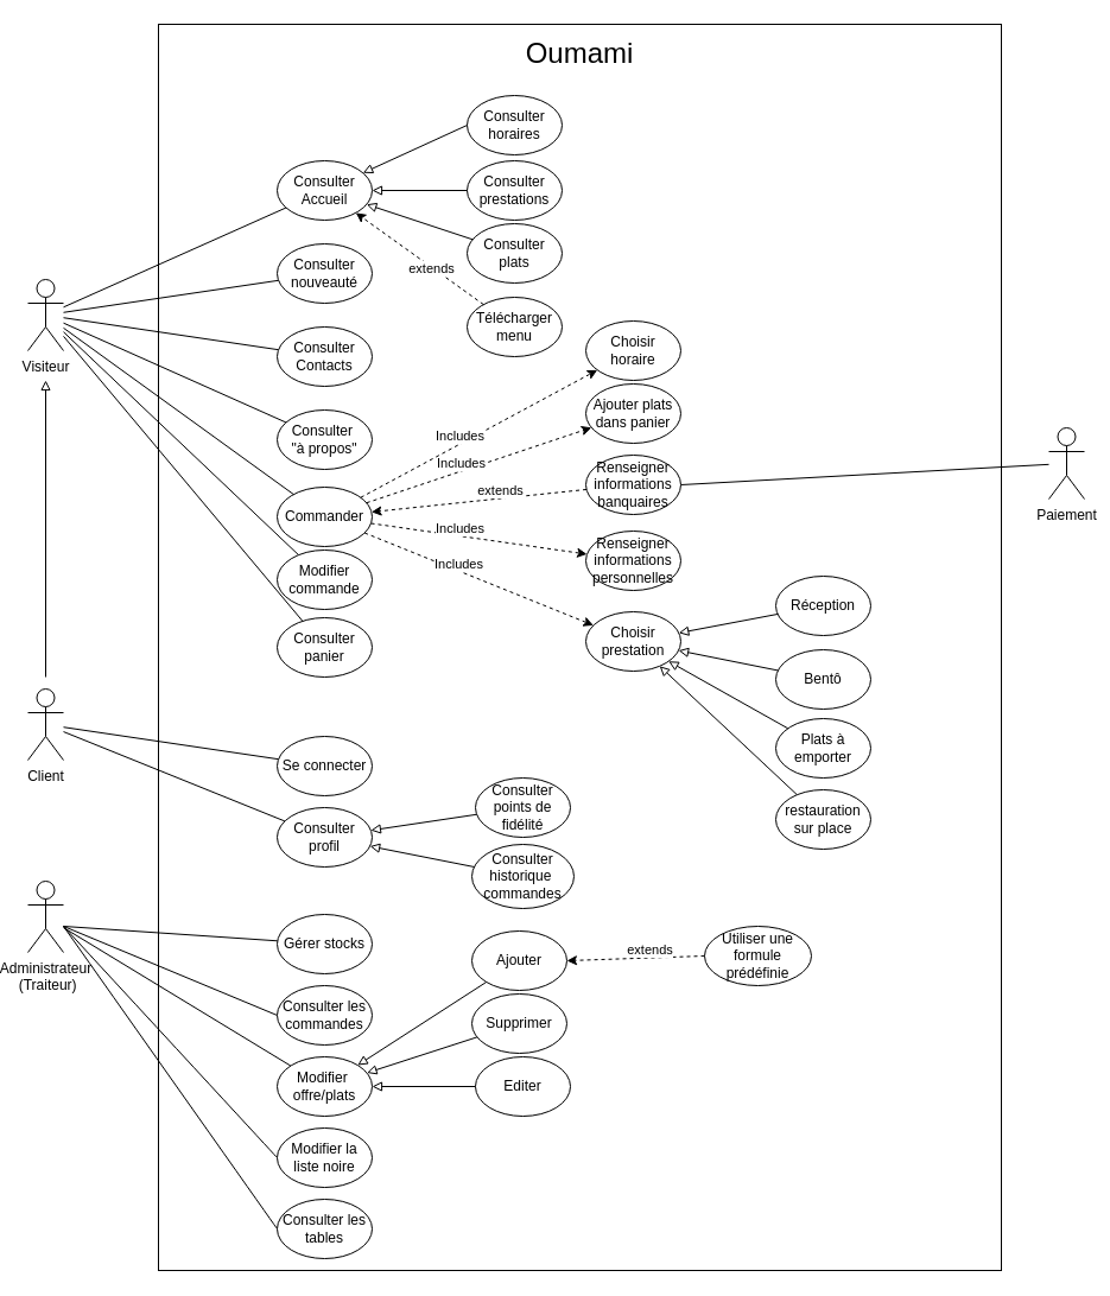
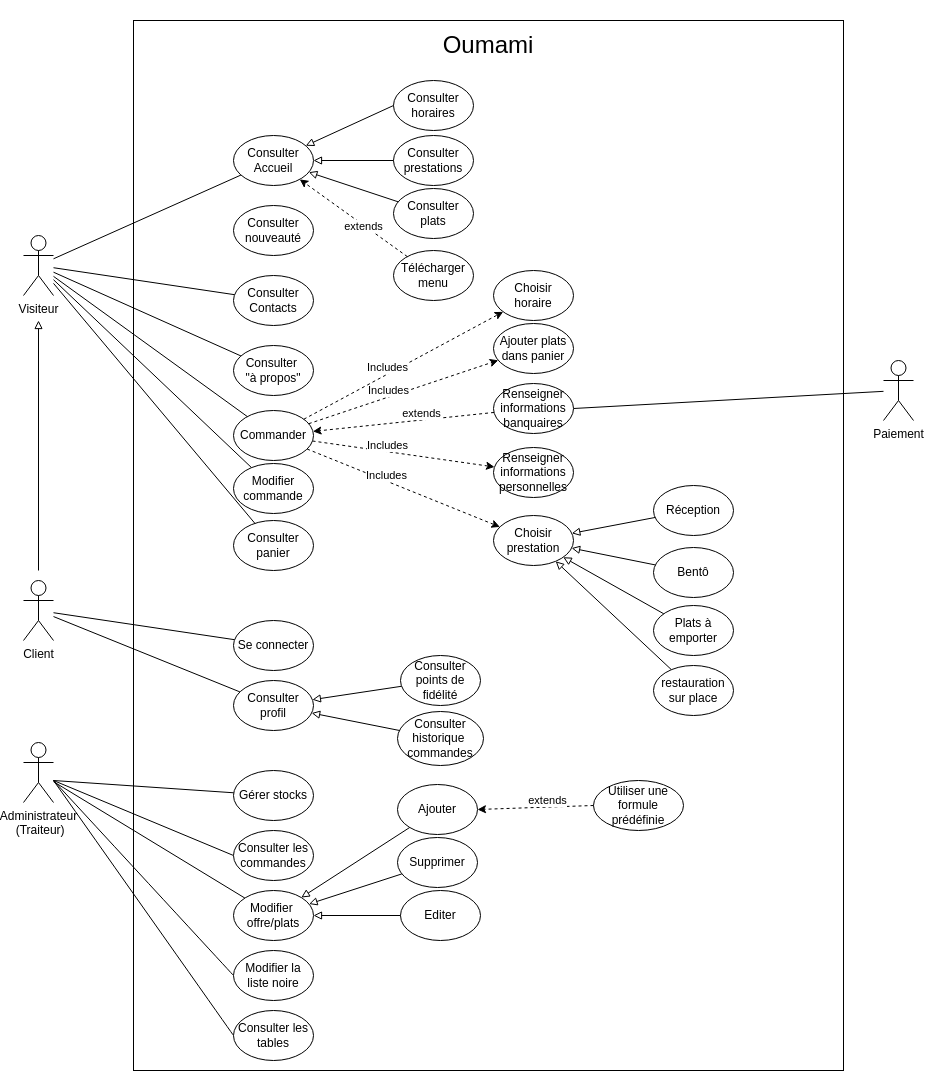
  <mxCell id="0" />
  <mxCell id="1" parent="0" />
  <mxCell id="2" value="" style="rounded=0;whiteSpace=wrap;html=1;" vertex="1" parent="1"><mxGeometry x="130" y="20" width="710" height="1050" as="geometry" /></mxCell>
  <mxCell id="3" value="Visiteur" style="shape=umlActor;verticalLabelPosition=bottom;verticalAlign=top;html=1;outlineConnect=0;" parent="1" vertex="1"><mxGeometry x="20" y="235" width="30" height="60" as="geometry" /></mxCell>
  <mxCell id="4" value="&lt;div&gt;Administrateur&lt;/div&gt;&lt;div&gt;&amp;nbsp;(Traiteur)&lt;/div&gt;" style="shape=umlActor;verticalLabelPosition=bottom;verticalAlign=top;html=1;outlineConnect=0;" parent="1" vertex="1"><mxGeometry x="20" y="742" width="30" height="60" as="geometry" /></mxCell>
  <mxCell id="5" value="Consulter profil" style="ellipse;whiteSpace=wrap;html=1;" parent="1" vertex="1"><mxGeometry x="230" y="680" width="80" height="50" as="geometry" /></mxCell>
  <mxCell id="6" value="&lt;div&gt;Consulter&lt;/div&gt;&lt;div&gt;nouveauté&lt;br&gt;&lt;/div&gt;" style="ellipse;whiteSpace=wrap;html=1;" parent="1" vertex="1"><mxGeometry x="230" y="205" width="80" height="50" as="geometry" /></mxCell>
  <mxCell id="7" value="&lt;div&gt;Consulter&lt;/div&gt;&lt;div&gt;Accueil&lt;/div&gt;" style="ellipse;whiteSpace=wrap;html=1;" parent="1" vertex="1"><mxGeometry x="230" y="135" width="80" height="50" as="geometry" /></mxCell>
  <mxCell id="8" value="Consulter Contacts" style="ellipse;whiteSpace=wrap;html=1;" parent="1" vertex="1"><mxGeometry x="230" y="275" width="80" height="50" as="geometry" /></mxCell>
  <mxCell id="9" value="&lt;div&gt;Consulter&amp;nbsp;&lt;/div&gt;&lt;div&gt;&quot;à propos&quot;&lt;/div&gt;" style="ellipse;whiteSpace=wrap;html=1;" parent="1" vertex="1"><mxGeometry x="230" y="345" width="80" height="50" as="geometry" /></mxCell>
  <mxCell id="10" value="Commander" style="ellipse;whiteSpace=wrap;html=1;" parent="1" vertex="1"><mxGeometry x="230" y="410" width="80" height="50" as="geometry" /></mxCell>
  <mxCell id="11" value="" style="endArrow=none;html=1;rounded=0;" parent="1" source="3" target="7" edge="1"><mxGeometry width="50" height="50" relative="1" as="geometry"><mxPoint x="370" y="425" as="sourcePoint" /><mxPoint x="420" y="375" as="targetPoint" /></mxGeometry></mxCell>
- <mxCell id="12" value="" style="endArrow=none;html=1;rounded=0;" parent="1" source="3" target="6" edge="1"><mxGeometry width="50" height="50" relative="1" as="geometry"><mxPoint x="370" y="425" as="sourcePoint" /><mxPoint x="420" y="375" as="targetPoint" /></mxGeometry></mxCell>
  <mxCell id="13" value="" style="endArrow=none;html=1;rounded=0;" parent="1" source="3" target="8" edge="1"><mxGeometry width="50" height="50" relative="1" as="geometry"><mxPoint x="370" y="425" as="sourcePoint" /><mxPoint x="420" y="375" as="targetPoint" /></mxGeometry></mxCell>
  <mxCell id="14" value="" style="endArrow=none;html=1;rounded=0;" parent="1" source="3" target="9" edge="1"><mxGeometry width="50" height="50" relative="1" as="geometry"><mxPoint x="370" y="425" as="sourcePoint" /><mxPoint x="420" y="375" as="targetPoint" /></mxGeometry></mxCell>
  <mxCell id="15" value="" style="endArrow=none;html=1;rounded=0;" parent="1" source="3" target="10" edge="1"><mxGeometry width="50" height="50" relative="1" as="geometry"><mxPoint x="0" y="375" as="sourcePoint" /><mxPoint x="193" y="510" as="targetPoint" /></mxGeometry></mxCell>
  <mxCell id="16" value="Supprimer" style="ellipse;whiteSpace=wrap;html=1;" parent="1" vertex="1"><mxGeometry x="394" y="837" width="80" height="50" as="geometry" /></mxCell>
  <mxCell id="17" value="Ajouter" style="ellipse;whiteSpace=wrap;html=1;" parent="1" vertex="1"><mxGeometry x="394" y="784" width="80" height="50" as="geometry" /></mxCell>
  <mxCell id="18" value="&lt;div&gt;Modifier&amp;nbsp;&lt;/div&gt;&lt;div&gt;offre/plats&lt;/div&gt;" style="ellipse;whiteSpace=wrap;html=1;" parent="1" vertex="1"><mxGeometry x="230" y="890" width="80" height="50" as="geometry" /></mxCell>
  <mxCell id="19" value="Client" style="shape=umlActor;verticalLabelPosition=bottom;verticalAlign=top;html=1;outlineConnect=0;" parent="1" vertex="1"><mxGeometry x="20" y="580" width="30" height="60" as="geometry" /></mxCell>
  <mxCell id="20" value="" style="endArrow=none;html=1;rounded=0;" parent="1" source="4" target="18" edge="1"><mxGeometry width="50" height="50" relative="1" as="geometry"><mxPoint x="430" y="600" as="sourcePoint" /><mxPoint x="480" y="550" as="targetPoint" /></mxGeometry></mxCell>
  <mxCell id="21" value="" style="endArrow=block;html=1;rounded=0;endFill=0;" parent="1" edge="1"><mxGeometry width="50" height="50" relative="1" as="geometry"><mxPoint x="35" y="570" as="sourcePoint" /><mxPoint x="35" y="320" as="targetPoint" /></mxGeometry></mxCell>
  <mxCell id="22" value="Consulter points de fidélité" style="ellipse;whiteSpace=wrap;html=1;" parent="1" vertex="1"><mxGeometry x="397" y="655" width="80" height="50" as="geometry" /></mxCell>
  <mxCell id="23" value="Consulter prestations" style="ellipse;whiteSpace=wrap;html=1;" parent="1" vertex="1"><mxGeometry x="390" y="135" width="80" height="50" as="geometry" /></mxCell>
  <mxCell id="24" value="Consulter plats" style="ellipse;whiteSpace=wrap;html=1;" parent="1" vertex="1"><mxGeometry x="390" y="188" width="80" height="50" as="geometry" /></mxCell>
  <mxCell id="25" value="Consulter horaires" style="ellipse;whiteSpace=wrap;html=1;" parent="1" vertex="1"><mxGeometry x="390" y="80" width="80" height="50" as="geometry" /></mxCell>
  <mxCell id="26" value="" style="endArrow=block;html=1;rounded=0;endFill=0;exitX=0;exitY=0.5;exitDx=0;exitDy=0;" parent="1" source="25" target="7" edge="1"><mxGeometry width="50" height="50" relative="1" as="geometry"><mxPoint x="45" y="590" as="sourcePoint" /><mxPoint x="45" y="305" as="targetPoint" /></mxGeometry></mxCell>
  <mxCell id="27" value="" style="endArrow=block;html=1;rounded=0;endFill=0;" parent="1" source="23" target="7" edge="1"><mxGeometry width="50" height="50" relative="1" as="geometry"><mxPoint x="400" y="135" as="sourcePoint" /><mxPoint x="316" y="160" as="targetPoint" /></mxGeometry></mxCell>
  <mxCell id="28" value="" style="endArrow=block;html=1;rounded=0;endFill=0;" parent="1" source="24" target="7" edge="1"><mxGeometry width="50" height="50" relative="1" as="geometry"><mxPoint x="410" y="145" as="sourcePoint" /><mxPoint x="326" y="170" as="targetPoint" /></mxGeometry></mxCell>
  <mxCell id="29" value="" style="endArrow=block;html=1;rounded=0;endFill=0;" parent="1" source="17" target="18" edge="1"><mxGeometry width="50" height="50" relative="1" as="geometry"><mxPoint x="408" y="233" as="sourcePoint" /><mxPoint x="312" y="185" as="targetPoint" /></mxGeometry></mxCell>
  <mxCell id="30" value="" style="endArrow=block;html=1;rounded=0;endFill=0;" parent="1" source="16" target="18" edge="1"><mxGeometry width="50" height="50" relative="1" as="geometry"><mxPoint x="394" y="764" as="sourcePoint" /><mxPoint x="316" y="786" as="targetPoint" /></mxGeometry></mxCell>
  <mxCell id="31" value="" style="endArrow=classic;html=1;rounded=0;dashed=1;" parent="1" source="10" target="33" edge="1"><mxGeometry width="50" height="50" relative="1" as="geometry"><mxPoint x="400" y="470" as="sourcePoint" /><mxPoint x="450" y="420" as="targetPoint" /></mxGeometry></mxCell>
  <mxCell id="32" value="Includes" style="edgeLabel;html=1;align=center;verticalAlign=bottom;resizable=0;points=[];" parent="31" connectable="0" vertex="1"><mxGeometry x="-0.164" y="-2" relative="1" as="geometry"><mxPoint x="-1" as="offset" /></mxGeometry></mxCell>
  <mxCell id="33" value="Ajouter plats dans panier" style="ellipse;whiteSpace=wrap;html=1;" parent="1" vertex="1"><mxGeometry x="490" y="323" width="80" height="50" as="geometry" /></mxCell>
  <mxCell id="34" value="&lt;font style=&quot;font-size: 24px;&quot;&gt;Oumami&lt;/font&gt;" style="text;html=1;align=center;verticalAlign=middle;whiteSpace=wrap;rounded=0;" parent="1" vertex="1"><mxGeometry x="455" y="30" width="60" height="30" as="geometry" /></mxCell>
  <mxCell id="35" value="Télécharger menu" style="ellipse;whiteSpace=wrap;html=1;" parent="1" vertex="1"><mxGeometry x="390" y="250" width="80" height="50" as="geometry" /></mxCell>
  <mxCell id="36" value="" style="endArrow=classic;html=1;rounded=0;dashed=1;" parent="1" source="35" target="7" edge="1"><mxGeometry width="50" height="50" relative="1" as="geometry"><mxPoint x="400" y="510" as="sourcePoint" /><mxPoint x="450" y="460" as="targetPoint" /></mxGeometry></mxCell>
  <mxCell id="37" value="extends" style="edgeLabel;html=1;align=center;verticalAlign=middle;resizable=0;points=[];" parent="36" connectable="0" vertex="1"><mxGeometry x="-0.184" y="1" relative="1" as="geometry"><mxPoint as="offset" /></mxGeometry></mxCell>
  <mxCell id="38" value="" style="endArrow=block;html=1;rounded=0;endFill=0;" parent="1" source="22" target="5" edge="1"><mxGeometry width="50" height="50" relative="1" as="geometry"><mxPoint x="410" y="125" as="sourcePoint" /><mxPoint x="322" y="165" as="targetPoint" /></mxGeometry></mxCell>
  <mxCell id="39" value="" style="endArrow=none;html=1;rounded=0;" parent="1" source="19" target="5" edge="1"><mxGeometry width="50" height="50" relative="1" as="geometry"><mxPoint x="400" y="510" as="sourcePoint" /><mxPoint x="450" y="460" as="targetPoint" /></mxGeometry></mxCell>
  <mxCell id="40" value="Editer" style="ellipse;whiteSpace=wrap;html=1;" parent="1" vertex="1"><mxGeometry x="397" y="890" width="80" height="50" as="geometry" /></mxCell>
  <mxCell id="41" value="" style="endArrow=block;html=1;rounded=0;endFill=0;" parent="1" source="40" target="18" edge="1"><mxGeometry width="50" height="50" relative="1" as="geometry"><mxPoint x="390" y="787" as="sourcePoint" /><mxPoint x="320" y="794" as="targetPoint" /></mxGeometry></mxCell>
  <mxCell id="42" value="Gérer stocks" style="ellipse;whiteSpace=wrap;html=1;" parent="1" vertex="1"><mxGeometry x="230" y="770" width="80" height="50" as="geometry" /></mxCell>
  <mxCell id="43" value="" style="endArrow=none;html=1;rounded=0;" parent="1" target="42" edge="1"><mxGeometry width="50" height="50" relative="1" as="geometry"><mxPoint x="50" y="780" as="sourcePoint" /><mxPoint x="450" y="530" as="targetPoint" /></mxGeometry></mxCell>
  <mxCell id="44" value="Renseigner informations personnelles" style="ellipse;whiteSpace=wrap;html=1;" parent="1" vertex="1"><mxGeometry x="490" y="447" width="80" height="50" as="geometry" /></mxCell>
  <mxCell id="45" value="" style="endArrow=classic;html=1;rounded=0;dashed=1;" parent="1" source="10" target="44" edge="1"><mxGeometry width="50" height="50" relative="1" as="geometry"><mxPoint x="308" y="492" as="sourcePoint" /><mxPoint x="412" y="423" as="targetPoint" /></mxGeometry></mxCell>
  <mxCell id="46" value="Includes" style="edgeLabel;html=1;align=center;verticalAlign=bottom;resizable=0;points=[];" parent="45" connectable="0" vertex="1"><mxGeometry x="-0.164" y="-2" relative="1" as="geometry"><mxPoint x="-1" as="offset" /></mxGeometry></mxCell>
  <mxCell id="47" style="rounded=0;orthogonalLoop=1;jettySize=auto;html=1;exitX=1;exitY=0.5;exitDx=0;exitDy=0;endArrow=none;endFill=0;" parent="1" source="48" target="75" edge="1"><mxGeometry relative="1" as="geometry" /></mxCell>
  <mxCell id="48" value="Renseigner informations banquaires" style="ellipse;whiteSpace=wrap;html=1;" parent="1" vertex="1"><mxGeometry x="490" y="383" width="80" height="50" as="geometry" /></mxCell>
  <mxCell id="49" value="Choisir prestation" style="ellipse;whiteSpace=wrap;html=1;" parent="1" vertex="1"><mxGeometry x="490" y="515" width="80" height="50" as="geometry" /></mxCell>
  <mxCell id="50" value="" style="endArrow=classic;html=1;rounded=0;dashed=1;" parent="1" source="10" target="49" edge="1"><mxGeometry width="50" height="50" relative="1" as="geometry"><mxPoint x="326" y="509" as="sourcePoint" /><mxPoint x="414" y="480" as="targetPoint" /></mxGeometry></mxCell>
  <mxCell id="51" value="Includes" style="edgeLabel;html=1;align=center;verticalAlign=bottom;resizable=0;points=[];" parent="50" connectable="0" vertex="1"><mxGeometry x="-0.164" y="-2" relative="1" as="geometry"><mxPoint x="-1" as="offset" /></mxGeometry></mxCell>
  <mxCell id="52" value="&lt;span class=&quot;title&quot;&gt;Plats à emporter&lt;/span&gt;" style="ellipse;whiteSpace=wrap;html=1;" parent="1" vertex="1"><mxGeometry x="650" y="605" width="80" height="50" as="geometry" /></mxCell>
  <mxCell id="53" value="&lt;span class=&quot;title&quot;&gt;Bentô&lt;/span&gt;" style="ellipse;whiteSpace=wrap;html=1;" parent="1" vertex="1"><mxGeometry x="650" y="547" width="80" height="50" as="geometry" /></mxCell>
  <mxCell id="54" value="&lt;span class=&quot;texte-light&quot;&gt;restauration sur place&lt;/span&gt;" style="ellipse;whiteSpace=wrap;html=1;" parent="1" vertex="1"><mxGeometry x="650" y="665" width="80" height="50" as="geometry" /></mxCell>
  <mxCell id="55" value="&lt;span class=&quot;title&quot;&gt;Réception&lt;/span&gt;" style="ellipse;whiteSpace=wrap;html=1;" parent="1" vertex="1"><mxGeometry x="650" y="485" width="80" height="50" as="geometry" /></mxCell>
  <mxCell id="56" value="" style="endArrow=block;html=1;rounded=0;endFill=0;" parent="1" source="55" target="49" edge="1"><mxGeometry width="50" height="50" relative="1" as="geometry"><mxPoint x="807" y="370" as="sourcePoint" /><mxPoint x="719" y="410" as="targetPoint" /></mxGeometry></mxCell>
  <mxCell id="57" value="" style="endArrow=block;html=1;rounded=0;endFill=0;" parent="1" source="53" target="49" edge="1"><mxGeometry width="50" height="50" relative="1" as="geometry"><mxPoint x="410" y="125" as="sourcePoint" /><mxPoint x="322" y="165" as="targetPoint" /></mxGeometry></mxCell>
  <mxCell id="58" value="" style="endArrow=block;html=1;rounded=0;endFill=0;" parent="1" source="52" target="49" edge="1"><mxGeometry width="50" height="50" relative="1" as="geometry"><mxPoint x="563" y="536" as="sourcePoint" /><mxPoint x="476" y="558" as="targetPoint" /></mxGeometry></mxCell>
  <mxCell id="59" value="" style="endArrow=block;html=1;rounded=0;endFill=0;" parent="1" source="54" target="49" edge="1"><mxGeometry width="50" height="50" relative="1" as="geometry"><mxPoint x="573" y="546" as="sourcePoint" /><mxPoint x="486" y="568" as="targetPoint" /></mxGeometry></mxCell>
  <mxCell id="60" value="&lt;div&gt;Choisir horaire&lt;/div&gt;" style="ellipse;whiteSpace=wrap;html=1;" parent="1" vertex="1"><mxGeometry x="490" y="270" width="80" height="50" as="geometry" /></mxCell>
  <mxCell id="61" value="" style="endArrow=classic;html=1;rounded=0;dashed=1;" parent="1" source="10" target="60" edge="1"><mxGeometry width="50" height="50" relative="1" as="geometry"><mxPoint x="308" y="492" as="sourcePoint" /><mxPoint x="412" y="423" as="targetPoint" /></mxGeometry></mxCell>
  <mxCell id="62" value="Includes" style="edgeLabel;html=1;align=center;verticalAlign=bottom;resizable=0;points=[];" parent="61" connectable="0" vertex="1"><mxGeometry x="-0.164" y="-2" relative="1" as="geometry"><mxPoint x="-1" as="offset" /></mxGeometry></mxCell>
  <mxCell id="63" value="" style="endArrow=classic;html=1;rounded=0;dashed=1;" parent="1" source="48" target="10" edge="1"><mxGeometry width="50" height="50" relative="1" as="geometry"><mxPoint x="414" y="627" as="sourcePoint" /><mxPoint x="306" y="550" as="targetPoint" /></mxGeometry></mxCell>
  <mxCell id="64" value="extends" style="edgeLabel;html=1;align=center;verticalAlign=bottom;resizable=0;points=[];labelPosition=center;verticalLabelPosition=top;" parent="63" connectable="0" vertex="1"><mxGeometry x="-0.184" y="1" relative="1" as="geometry"><mxPoint as="offset" /></mxGeometry></mxCell>
  <mxCell id="65" value="&lt;div&gt;Se connecter&lt;/div&gt;" style="ellipse;whiteSpace=wrap;html=1;" parent="1" vertex="1"><mxGeometry x="230" y="620" width="80" height="50" as="geometry" /></mxCell>
  <mxCell id="66" value="" style="endArrow=none;html=1;rounded=0;" parent="1" source="19" target="65" edge="1"><mxGeometry width="50" height="50" relative="1" as="geometry"><mxPoint x="780" y="530" as="sourcePoint" /><mxPoint x="830" y="480" as="targetPoint" /></mxGeometry></mxCell>
  <mxCell id="67" value="Modifier commande" style="ellipse;whiteSpace=wrap;html=1;" parent="1" vertex="1"><mxGeometry x="230" y="463" width="80" height="50" as="geometry" /></mxCell>
  <mxCell id="68" value="" style="endArrow=none;html=1;rounded=0;" parent="1" source="3" target="67" edge="1"><mxGeometry width="50" height="50" relative="1" as="geometry"><mxPoint x="880" y="430" as="sourcePoint" /><mxPoint x="930" y="380" as="targetPoint" /></mxGeometry></mxCell>
  <mxCell id="69" value="Consulter panier" style="ellipse;whiteSpace=wrap;html=1;" parent="1" vertex="1"><mxGeometry x="230" y="520" width="80" height="50" as="geometry" /></mxCell>
  <mxCell id="70" value="" style="endArrow=none;html=1;rounded=0;" parent="1" source="3" target="69" edge="1"><mxGeometry width="50" height="50" relative="1" as="geometry"><mxPoint x="880" y="430" as="sourcePoint" /><mxPoint x="930" y="380" as="targetPoint" /></mxGeometry></mxCell>
  <mxCell id="71" value="Consulter historique&amp;nbsp; commandes" style="ellipse;whiteSpace=wrap;html=1;" parent="1" vertex="1"><mxGeometry x="394" y="711" width="86" height="54" as="geometry" /></mxCell>
  <mxCell id="72" value="" style="endArrow=block;html=1;rounded=0;endFill=0;" parent="1" source="71" target="5" edge="1"><mxGeometry width="50" height="50" relative="1" as="geometry"><mxPoint x="396" y="662" as="sourcePoint" /><mxPoint x="314" y="628" as="targetPoint" /></mxGeometry></mxCell>
  <mxCell id="73" style="rounded=0;orthogonalLoop=1;jettySize=auto;html=1;exitX=0;exitY=0.5;exitDx=0;exitDy=0;endArrow=none;endFill=0;" parent="1" source="74" edge="1"><mxGeometry relative="1" as="geometry"><mxPoint x="50" y="780" as="targetPoint" /></mxGeometry></mxCell>
  <mxCell id="74" value="Consulter les commandes" style="ellipse;whiteSpace=wrap;html=1;" parent="1" vertex="1"><mxGeometry x="230" y="830" width="80" height="50" as="geometry" /></mxCell>
  <mxCell id="75" value="Paiement" style="shape=umlActor;verticalLabelPosition=bottom;verticalAlign=top;html=1;outlineConnect=0;" parent="1" vertex="1"><mxGeometry x="880" y="360" width="30" height="60" as="geometry" /></mxCell>
  <mxCell id="76" value="Utiliser une formule prédéfinie" style="ellipse;whiteSpace=wrap;html=1;" vertex="1" parent="1"><mxGeometry x="590" y="780" width="90" height="50" as="geometry" /></mxCell>
  <mxCell id="77" value="" style="endArrow=classic;html=1;rounded=0;dashed=1;exitX=0;exitY=0.5;exitDx=0;exitDy=0;entryX=1;entryY=0.5;entryDx=0;entryDy=0;" edge="1" parent="1" source="76" target="17"><mxGeometry width="50" height="50" relative="1" as="geometry"><mxPoint x="621" y="820" as="sourcePoint" /><mxPoint x="439" y="839" as="targetPoint" /></mxGeometry></mxCell>
  <mxCell id="78" value="extends" style="edgeLabel;html=1;align=center;verticalAlign=bottom;resizable=0;points=[];labelPosition=center;verticalLabelPosition=top;" connectable="0" vertex="1" parent="77"><mxGeometry x="-0.184" y="1" relative="1" as="geometry"><mxPoint as="offset" /></mxGeometry></mxCell>
  <mxCell id="79" style="edgeStyle=none;curved=1;rounded=0;orthogonalLoop=1;jettySize=auto;html=1;exitX=0;exitY=0.5;exitDx=0;exitDy=0;fontSize=12;startSize=8;endSize=8;endArrow=none;endFill=0;" edge="1" parent="1" source="80"><mxGeometry relative="1" as="geometry"><mxPoint x="50" y="780" as="targetPoint" /></mxGeometry></mxCell>
  <mxCell id="80" value="Modifier la liste noire" style="ellipse;whiteSpace=wrap;html=1;" vertex="1" parent="1"><mxGeometry x="230" y="950" width="80" height="50" as="geometry" /></mxCell>
  <mxCell id="81" style="edgeStyle=none;curved=1;rounded=0;orthogonalLoop=1;jettySize=auto;html=1;exitX=0;exitY=0.5;exitDx=0;exitDy=0;fontSize=12;startSize=8;endSize=8;endArrow=none;endFill=0;" edge="1" parent="1" source="82"><mxGeometry relative="1" as="geometry"><mxPoint x="50" y="780" as="targetPoint" /></mxGeometry></mxCell>
  <mxCell id="82" value="Consulter les tables" style="ellipse;whiteSpace=wrap;html=1;" vertex="1" parent="1"><mxGeometry x="230" y="1010" width="80" height="50" as="geometry" /></mxCell>
